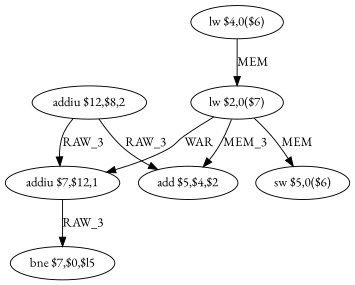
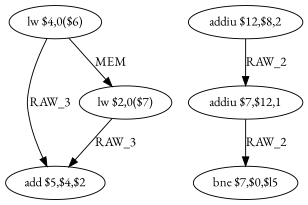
  digraph {
    fontname="EB Garamond"
    node [fontname="EB Garamond" shape=ellipse]
    edge [fontname="EB Garamond"]
    n1 [label="lw $4,0($6)"]
    n2 [label="add $5,$4,$2"]
    n3 [label="lw $2,0($7)"]
-   n4 [label="sw $5,0($6)"]
    n5 [label="addiu $7,$12,1"]
    n6 [label="bne $7,$0,$l5"]
    n7 [label="addiu $12,$8,2"]
-   n7 -> n2 [label=RAW_3]
+   n1 -> n2 [label=RAW_3]
    n1 -> n3 [label=MEM]
-   n3 -> n2 [label=MEM_3]
-   n3 -> n4 [label=MEM]
-   n3 -> n5 [label=WAR]
-   n5 -> n6 [label=RAW_3]
-   n7 -> n5 [label=RAW_3]
+   n3 -> n2 [label=RAW_3]
+   n5 -> n6 [label=RAW_2]
+   n7 -> n5 [label=RAW_2]
  }
